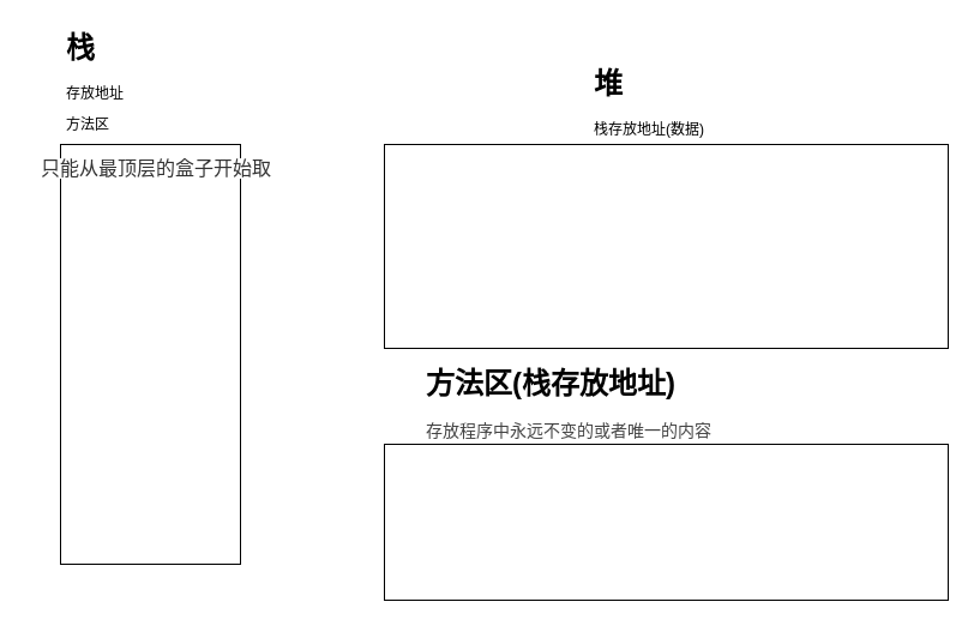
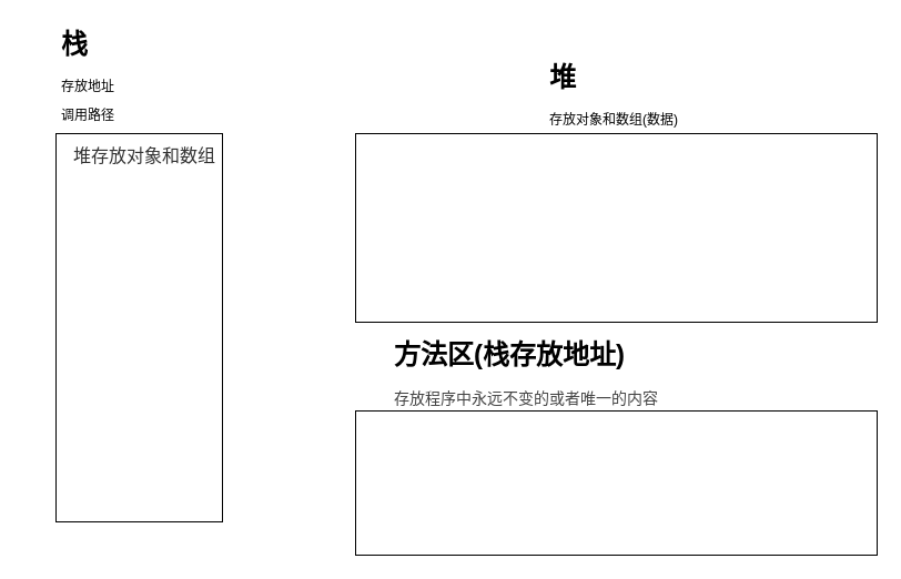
  <mxCell id="0" />
  <mxCell id="1" parent="0" />
  <mxCell id="2" value="" style="rounded=0;whiteSpace=wrap;html=1;direction=south;" vertex="1" parent="1"><mxGeometry x="50" y="120" width="150" height="350" as="geometry" /></mxCell>
  <mxCell id="3" value="" style="rounded=0;whiteSpace=wrap;html=1;" vertex="1" parent="1"><mxGeometry x="320" y="120" width="470" height="170" as="geometry" /></mxCell>
  <mxCell id="4" value="" style="rounded=0;whiteSpace=wrap;html=1;" vertex="1" parent="1"><mxGeometry x="320" y="370" width="470" height="130" as="geometry" /></mxCell>
- <mxCell id="5" value="&lt;h1&gt;栈&lt;/h1&gt;&lt;p&gt;存放地址&lt;/p&gt;&lt;p&gt;方法区&lt;/p&gt;" style="text;html=1;strokeColor=none;fillColor=none;spacing=5;spacingTop=-20;whiteSpace=wrap;overflow=hidden;rounded=0;" vertex="1" parent="1"><mxGeometry x="50" y="20" width="190" height="120" as="geometry" /></mxCell>
- <mxCell id="6" value="&lt;h1&gt;堆&lt;/h1&gt;&lt;p&gt;栈存放地址(数据)&lt;/p&gt;" style="text;html=1;strokeColor=none;fillColor=none;spacing=5;spacingTop=-20;whiteSpace=wrap;overflow=hidden;rounded=0;" vertex="1" parent="1"><mxGeometry x="490" y="50" width="190" height="120" as="geometry" /></mxCell>
- <mxCell id="7" value="&lt;span style=&quot;color: rgb(51 , 51 , 51) ; font-family: &amp;#34;georgia&amp;#34; , &amp;#34;times new roman&amp;#34; , &amp;#34;times&amp;#34; , sans-serif ; font-size: 16px ; background-color: rgb(255 , 255 , 255)&quot;&gt;只能从最顶层的盒子开始取&lt;/span&gt;" style="text;html=1;strokeColor=none;fillColor=none;align=center;verticalAlign=middle;whiteSpace=wrap;rounded=0;" vertex="1" parent="1"><mxGeometry x="20" y="130" width="220" height="20" as="geometry" /></mxCell>
+ <mxCell id="5" value="&lt;h1&gt;栈&lt;/h1&gt;&lt;p&gt;存放地址&lt;/p&gt;&lt;p&gt;调用路径&lt;/p&gt;" style="text;html=1;strokeColor=none;fillColor=none;spacing=5;spacingTop=-20;whiteSpace=wrap;overflow=hidden;rounded=0;" vertex="1" parent="1"><mxGeometry x="50" y="20" width="190" height="120" as="geometry" /></mxCell>
+ <mxCell id="6" value="&lt;h1&gt;堆&lt;/h1&gt;&lt;p&gt;存放对象和数组(数据)&lt;/p&gt;" style="text;html=1;strokeColor=none;fillColor=none;spacing=5;spacingTop=-20;whiteSpace=wrap;overflow=hidden;rounded=0;" vertex="1" parent="1"><mxGeometry x="490" y="50" width="190" height="120" as="geometry" /></mxCell>
+ <mxCell id="7" value="&lt;span style=&quot;color: rgb(51 , 51 , 51) ; font-family: &amp;#34;georgia&amp;#34; , &amp;#34;times new roman&amp;#34; , &amp;#34;times&amp;#34; , sans-serif ; font-size: 16px ; background-color: rgb(255 , 255 , 255)&quot;&gt;堆存放对象和数组&lt;/span&gt;" style="text;html=1;strokeColor=none;fillColor=none;align=center;verticalAlign=middle;whiteSpace=wrap;rounded=0;" vertex="1" parent="1"><mxGeometry x="20" y="130" width="220" height="20" as="geometry" /></mxCell>
  <mxCell id="8" value="&lt;h1&gt;方法区(栈存放地址)&lt;/h1&gt;&lt;p&gt;&lt;span style=&quot;color: rgb(68 , 68 , 68) ; font-family: &amp;#34;tahoma&amp;#34; , &amp;#34;arial&amp;#34; , &amp;#34;helvetica&amp;#34; , sans-serif ; font-size: 14px ; background-color: rgb(255 , 255 , 255)&quot;&gt;存放程序中永远不变的或者唯一的内容&lt;/span&gt;&lt;br&gt;&lt;/p&gt;" style="text;html=1;strokeColor=none;fillColor=none;spacing=5;spacingTop=-20;whiteSpace=wrap;overflow=hidden;rounded=0;" vertex="1" parent="1"><mxGeometry x="350" y="300" width="250" height="120" as="geometry" /></mxCell>
